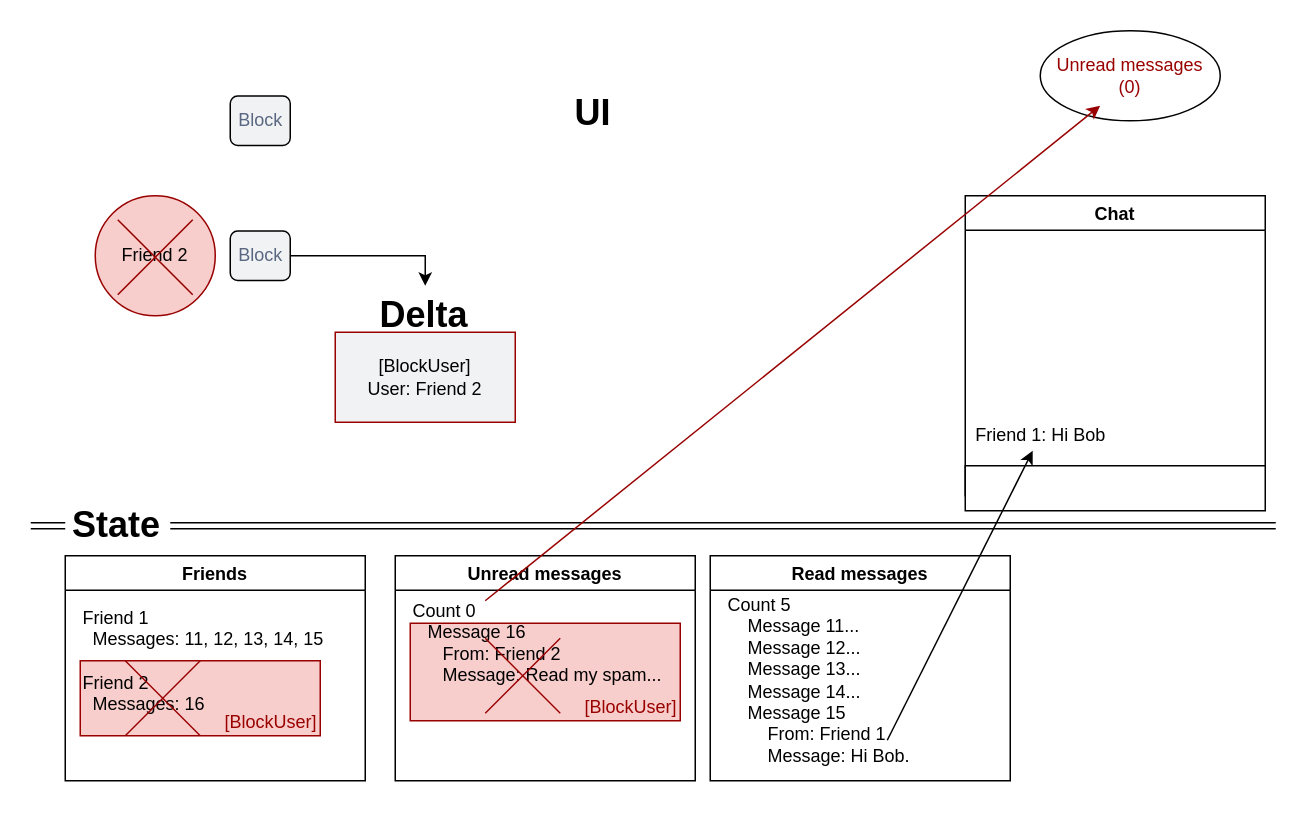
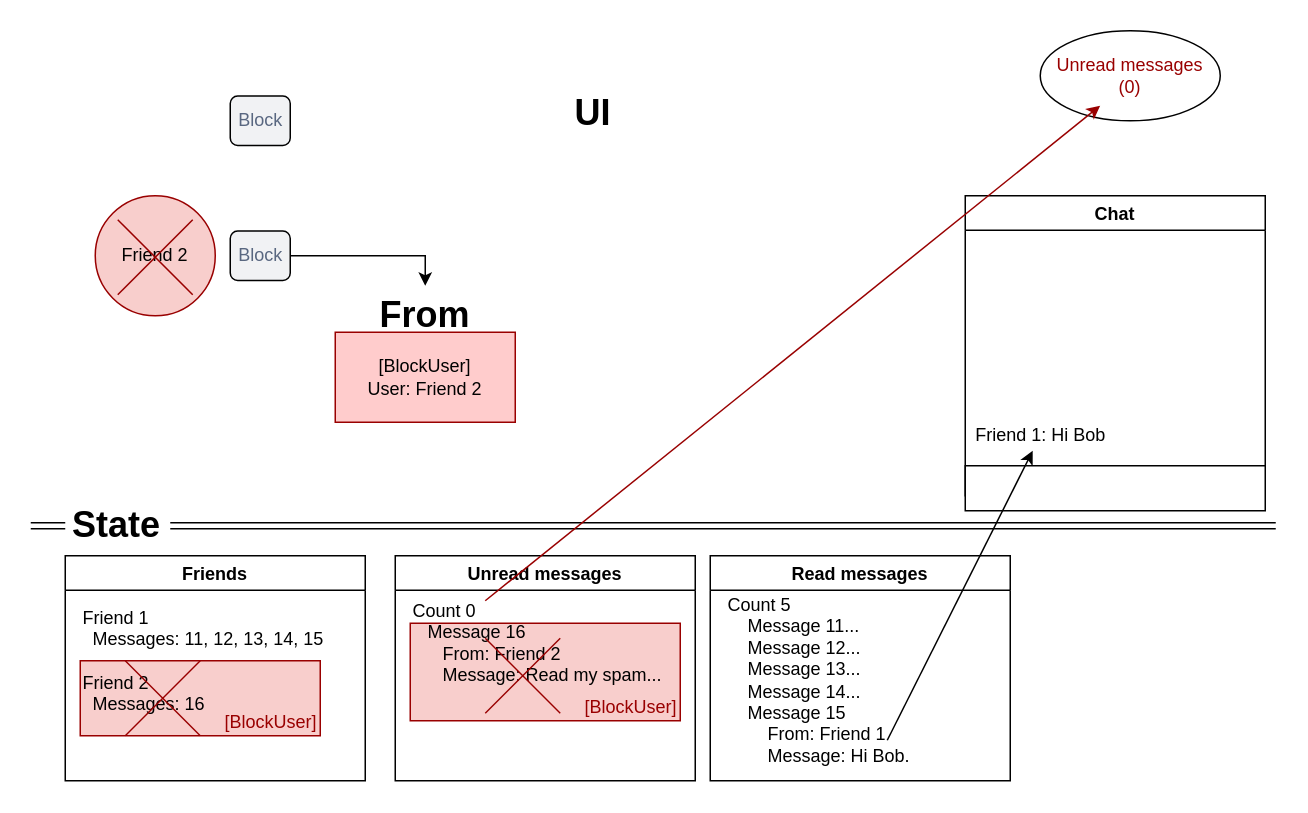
  <mxCell id="0" />
  <mxCell id="1" parent="0" />
  <mxCell id="2" value="Unread messages&lt;br&gt;(0)" style="ellipse;whiteSpace=wrap;html=1;fontColor=#990000;" vertex="1" parent="1"><mxGeometry x="693" y="20" width="120" height="60" as="geometry" /></mxCell>
  <mxCell id="3" value="Friend 2" style="ellipse;whiteSpace=wrap;html=1;aspect=fixed;fillColor=#f8cecc;strokeColor=#990000;" vertex="1" parent="1"><mxGeometry x="63" y="130" width="80" height="80" as="geometry" /></mxCell>
  <mxCell id="4" value="" style="shape=link;html=1;rounded=0;" edge="1" parent="1"><mxGeometry width="100" relative="1" as="geometry"><mxPoint x="20" y="350" as="sourcePoint" /><mxPoint x="850" y="350" as="targetPoint" /></mxGeometry></mxCell>
  <mxCell id="5" value="Chat" style="swimlane;" vertex="1" parent="1"><mxGeometry x="643" y="130" width="200" height="200" as="geometry" /></mxCell>
  <mxCell id="6" value="Friend 1: Hi Bob" style="text;html=1;align=center;verticalAlign=middle;resizable=0;points=[];autosize=1;strokeColor=none;fillColor=none;" vertex="1" parent="5"><mxGeometry y="150" width="100" height="20" as="geometry" /></mxCell>
  <mxCell id="7" value="" style="rounded=0;whiteSpace=wrap;html=1;" vertex="1" parent="1"><mxGeometry x="643" y="310" width="200" height="30" as="geometry" /></mxCell>
  <mxCell id="8" value="Friends" style="swimlane;" vertex="1" parent="1"><mxGeometry x="43" y="370" width="200" height="150" as="geometry" /></mxCell>
  <mxCell id="9" value="[BlockUser]" style="text;html=1;strokeColor=#990000;fillColor=#f8cecc;align=right;verticalAlign=bottom;whiteSpace=wrap;rounded=0;fontColor=#990000;" vertex="1" parent="8"><mxGeometry x="10" y="70" width="160" height="50" as="geometry" /></mxCell>
  <mxCell id="10" value="Friend 1&lt;br&gt;&amp;nbsp; Messages: 11, 12, 13, 14, 15&lt;br&gt;&lt;br&gt;Friend 2&lt;br&gt;&amp;nbsp; Messages: 16" style="text;html=1;strokeColor=none;fillColor=none;align=left;verticalAlign=middle;whiteSpace=wrap;rounded=0;" vertex="1" parent="8"><mxGeometry x="10" y="30" width="170" height="80" as="geometry" /></mxCell>
  <mxCell id="11" value="Unread messages" style="swimlane;" vertex="1" parent="1"><mxGeometry x="263" y="370" width="200" height="150" as="geometry" /></mxCell>
  <mxCell id="12" value="[BlockUser]" style="text;html=1;strokeColor=#990000;fillColor=#f8cecc;align=right;verticalAlign=bottom;whiteSpace=wrap;rounded=0;fontColor=#990000;" vertex="1" parent="11"><mxGeometry x="10" y="45" width="180" height="65" as="geometry" /></mxCell>
  <mxCell id="13" value="Count 0&lt;br&gt;&amp;nbsp; &amp;nbsp;Message 16&lt;br&gt;&amp;nbsp; &amp;nbsp; &amp;nbsp; From: Friend 2&lt;br&gt;&amp;nbsp; &amp;nbsp; &amp;nbsp; Message: Read my spam..." style="text;html=1;strokeColor=none;fillColor=none;align=left;verticalAlign=middle;whiteSpace=wrap;rounded=0;" vertex="1" parent="11"><mxGeometry x="10" y="38" width="180" height="40" as="geometry" /></mxCell>
  <mxCell id="14" value="Read messages" style="swimlane;" vertex="1" parent="1"><mxGeometry x="473" y="370" width="200" height="150" as="geometry" /></mxCell>
  <mxCell id="15" value="Count 5&lt;br&gt;&amp;nbsp; &amp;nbsp; Message 11...&lt;br&gt;&amp;nbsp; &amp;nbsp; Message&amp;nbsp;12...&lt;br&gt;&amp;nbsp; &amp;nbsp; Message&amp;nbsp;13...&lt;br&gt;&amp;nbsp; &amp;nbsp; Message&amp;nbsp;14...&lt;br&gt;&amp;nbsp; &amp;nbsp; Message&amp;nbsp;15&lt;br&gt;&amp;nbsp; &amp;nbsp; &amp;nbsp; &amp;nbsp; From: Friend 1&lt;br&gt;&amp;nbsp; &amp;nbsp; &amp;nbsp; &amp;nbsp; Message: Hi Bob." style="text;html=1;strokeColor=none;fillColor=none;align=left;verticalAlign=middle;whiteSpace=wrap;rounded=0;" vertex="1" parent="14"><mxGeometry x="10" y="43" width="180" height="80" as="geometry" /></mxCell>
  <mxCell id="16" value="" style="endArrow=classic;html=1;rounded=0;entryX=0.333;entryY=0.833;entryDx=0;entryDy=0;entryPerimeter=0;strokeColor=#990000;" edge="1" parent="1" target="2"><mxGeometry width="50" height="50" relative="1" as="geometry"><mxPoint x="323" y="400" as="sourcePoint" /><mxPoint x="373" y="360" as="targetPoint" /></mxGeometry></mxCell>
  <mxCell id="17" value="" style="endArrow=classic;html=1;rounded=0;exitX=0.6;exitY=1;exitDx=0;exitDy=0;exitPerimeter=0;" edge="1" parent="1" source="15" target="6"><mxGeometry width="50" height="50" relative="1" as="geometry"><mxPoint x="503" y="600" as="sourcePoint" /><mxPoint x="553" y="550" as="targetPoint" /></mxGeometry></mxCell>
  <mxCell id="18" value="Block" style="rounded=1;fillColor=#F1F2F4;strokeColor=default;html=1;fontColor=#596780;align=center;verticalAlign=middle;fontStyle=0;fontSize=12;sketch=0;" vertex="1" parent="1"><mxGeometry x="153" y="153.5" width="40" height="33" as="geometry" /></mxCell>
  <mxCell id="19" value="Block" style="rounded=1;fillColor=#F1F2F4;strokeColor=default;html=1;fontColor=#596780;align=center;verticalAlign=middle;fontStyle=0;fontSize=12;sketch=0;" vertex="1" parent="1"><mxGeometry x="153" y="63.5" width="40" height="33" as="geometry" /></mxCell>
  <mxCell id="20" value="&lt;h1&gt;State&lt;/h1&gt;" style="text;html=1;strokeColor=none;fillColor=default;spacing=5;spacingTop=-20;whiteSpace=wrap;overflow=hidden;rounded=0;" vertex="1" parent="1"><mxGeometry x="43" y="330" width="70" height="35" as="geometry" /></mxCell>
  <mxCell id="21" value="&lt;h1&gt;UI&lt;/h1&gt;" style="text;html=1;strokeColor=none;fillColor=default;spacing=5;spacingTop=-20;whiteSpace=wrap;overflow=hidden;rounded=0;" vertex="1" parent="1"><mxGeometry x="378" y="55" width="70" height="35" as="geometry" /></mxCell>
  <mxCell id="22" value="" style="group" vertex="1" connectable="0" parent="1"><mxGeometry x="223" y="190" width="140" height="132.25" as="geometry" /></mxCell>
- <mxCell id="23" value="[BlockUser]&lt;br&gt;User: Friend 2" style="rounded=0;whiteSpace=wrap;html=1;fillColor=#f1f2f4;strokeColor=#990000;" vertex="1" parent="22"><mxGeometry y="31" width="120" height="60" as="geometry" /></mxCell>
- <mxCell id="24" value="&lt;h1&gt;Delta&lt;/h1&gt;" style="text;html=1;strokeColor=none;fillColor=none;spacing=5;spacingTop=-20;whiteSpace=wrap;overflow=hidden;rounded=0;" vertex="1" parent="22"><mxGeometry x="25" width="70" height="35" as="geometry" /></mxCell>
+ <mxCell id="23" value="[BlockUser]&lt;br&gt;User: Friend 2" style="rounded=0;whiteSpace=wrap;html=1;fillColor=#FFCCCC;strokeColor=#990000;" vertex="1" parent="22"><mxGeometry y="31" width="120" height="60" as="geometry" /></mxCell>
+ <mxCell id="24" value="&lt;h1&gt;From&lt;/h1&gt;" style="text;html=1;strokeColor=none;fillColor=none;spacing=5;spacingTop=-20;whiteSpace=wrap;overflow=hidden;rounded=0;" vertex="1" parent="22"><mxGeometry x="25" width="70" height="35" as="geometry" /></mxCell>
  <mxCell id="25" value="" style="endArrow=classic;html=1;rounded=0;fontColor=#990000;exitX=1;exitY=0.5;exitDx=0;exitDy=0;entryX=0.5;entryY=0;entryDx=0;entryDy=0;" edge="1" parent="1" source="18" target="24"><mxGeometry width="50" height="50" relative="1" as="geometry"><mxPoint x="313" y="130" as="sourcePoint" /><mxPoint x="363" y="80" as="targetPoint" /><Array as="points"><mxPoint x="283" y="170" /></Array></mxGeometry></mxCell>
  <mxCell id="26" value="" style="group" vertex="1" connectable="0" parent="1"><mxGeometry x="83" y="440" width="50" height="50" as="geometry" /></mxCell>
  <mxCell id="27" value="" style="endArrow=none;html=1;rounded=0;fontColor=#990000;strokeColor=#990000;" edge="1" parent="26"><mxGeometry width="50" height="50" relative="1" as="geometry"><mxPoint y="50" as="sourcePoint" /><mxPoint x="50" as="targetPoint" /></mxGeometry></mxCell>
  <mxCell id="28" value="" style="endArrow=none;html=1;rounded=0;fontColor=#990000;strokeColor=#990000;" edge="1" parent="26"><mxGeometry width="50" height="50" relative="1" as="geometry"><mxPoint x="50" y="50" as="sourcePoint" /><mxPoint as="targetPoint" /></mxGeometry></mxCell>
  <mxCell id="29" value="" style="group" vertex="1" connectable="0" parent="1"><mxGeometry x="323" y="425" width="50" height="50" as="geometry" /></mxCell>
  <mxCell id="30" value="" style="endArrow=none;html=1;rounded=0;fontColor=#990000;strokeColor=#990000;" edge="1" parent="29"><mxGeometry width="50" height="50" relative="1" as="geometry"><mxPoint y="50" as="sourcePoint" /><mxPoint x="50" as="targetPoint" /></mxGeometry></mxCell>
  <mxCell id="31" value="" style="endArrow=none;html=1;rounded=0;fontColor=#990000;strokeColor=#990000;" edge="1" parent="29"><mxGeometry width="50" height="50" relative="1" as="geometry"><mxPoint x="50" y="50" as="sourcePoint" /><mxPoint as="targetPoint" /></mxGeometry></mxCell>
  <mxCell id="32" value="" style="group" vertex="1" connectable="0" parent="1"><mxGeometry x="78" y="146" width="50" height="50" as="geometry" /></mxCell>
  <mxCell id="33" value="" style="endArrow=none;html=1;rounded=0;fontColor=#990000;strokeColor=#990000;" edge="1" parent="32"><mxGeometry width="50" height="50" relative="1" as="geometry"><mxPoint y="50" as="sourcePoint" /><mxPoint x="50" as="targetPoint" /></mxGeometry></mxCell>
  <mxCell id="34" value="" style="endArrow=none;html=1;rounded=0;fontColor=#990000;strokeColor=#990000;" edge="1" parent="32"><mxGeometry width="50" height="50" relative="1" as="geometry"><mxPoint x="50" y="50" as="sourcePoint" /><mxPoint as="targetPoint" /></mxGeometry></mxCell>
